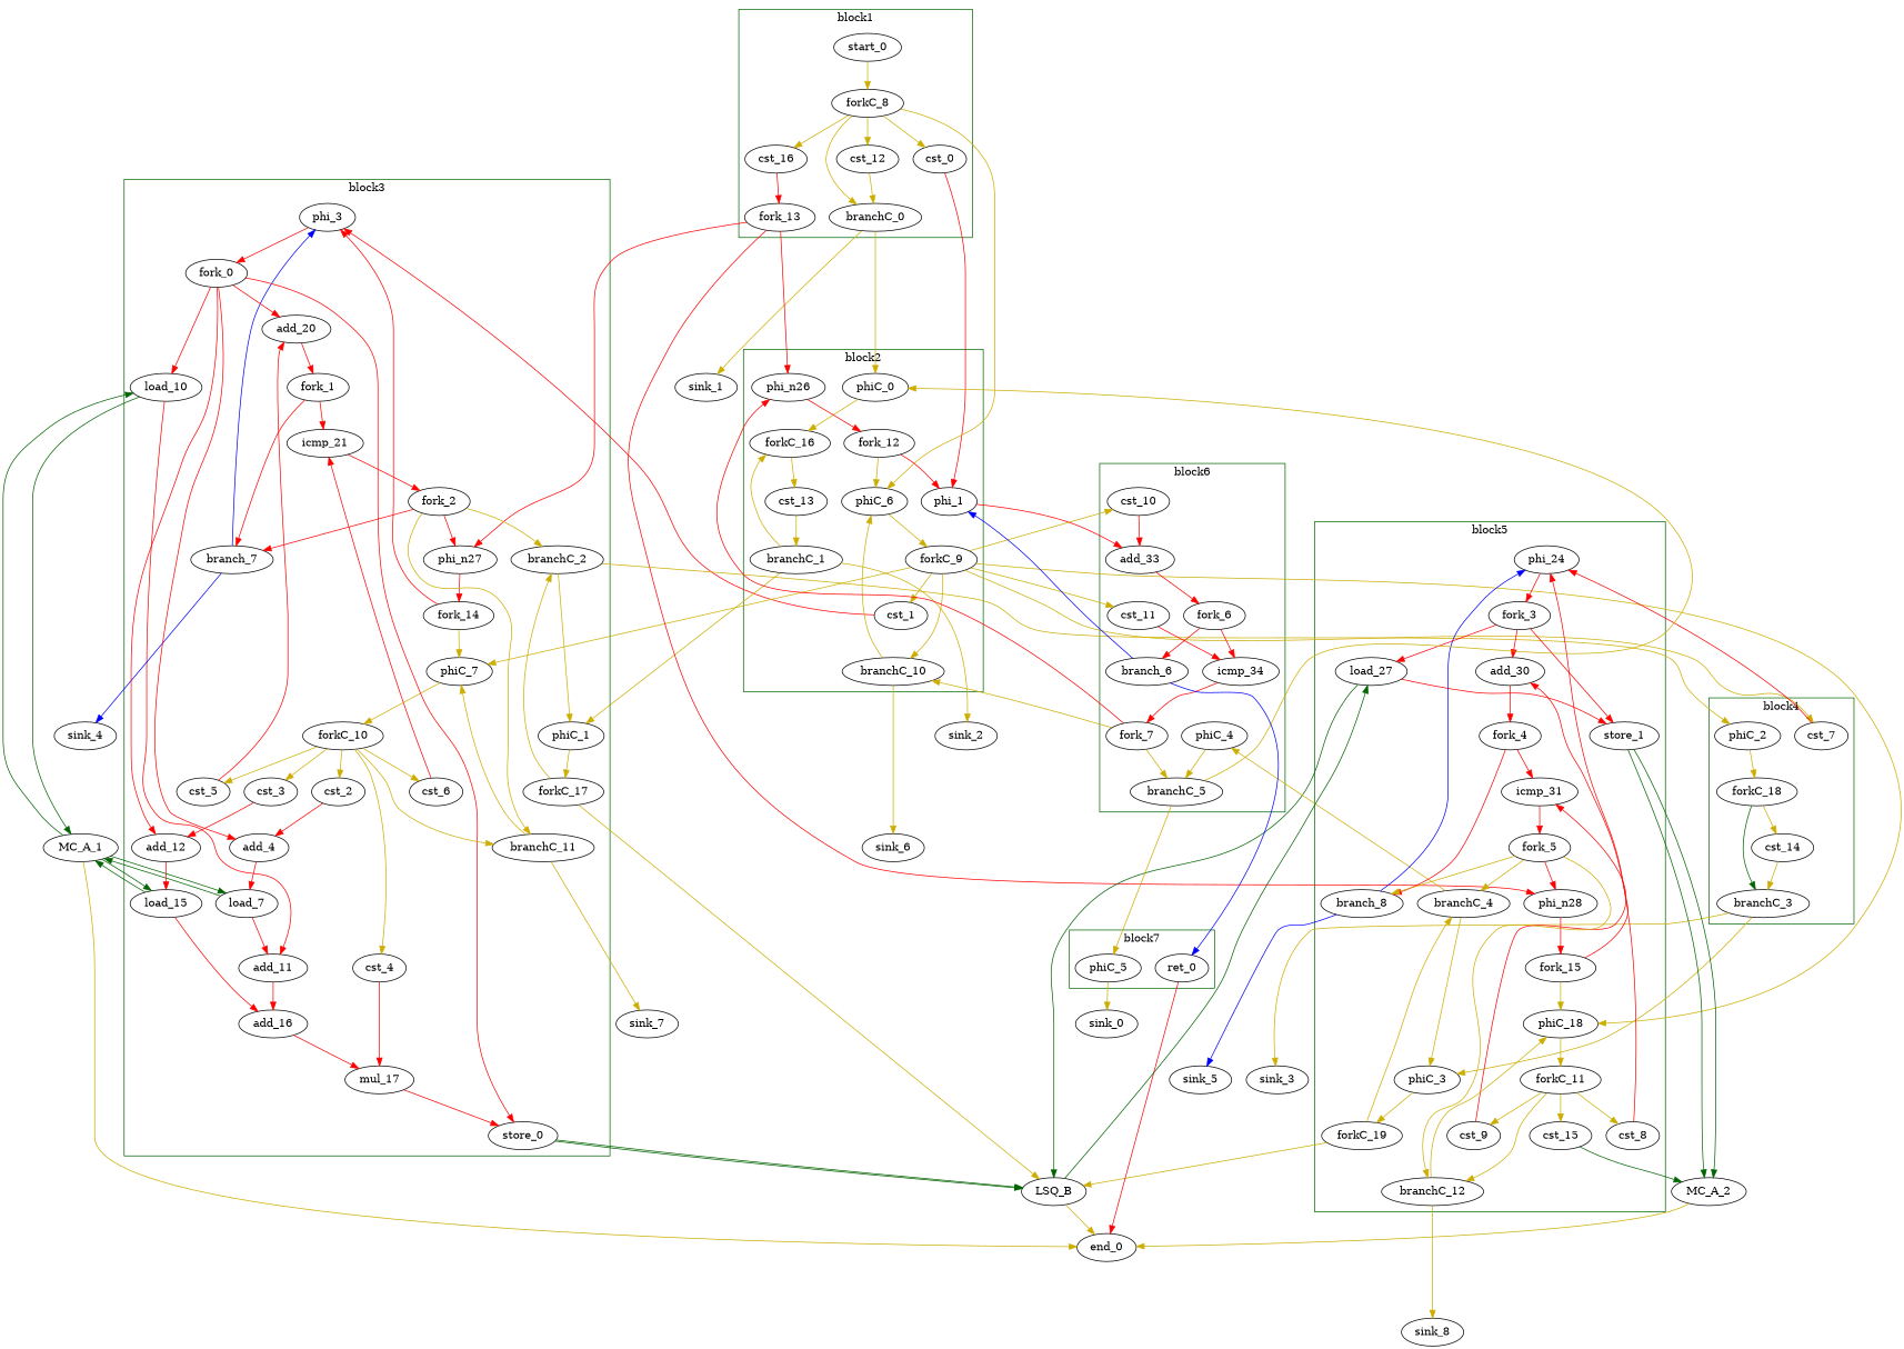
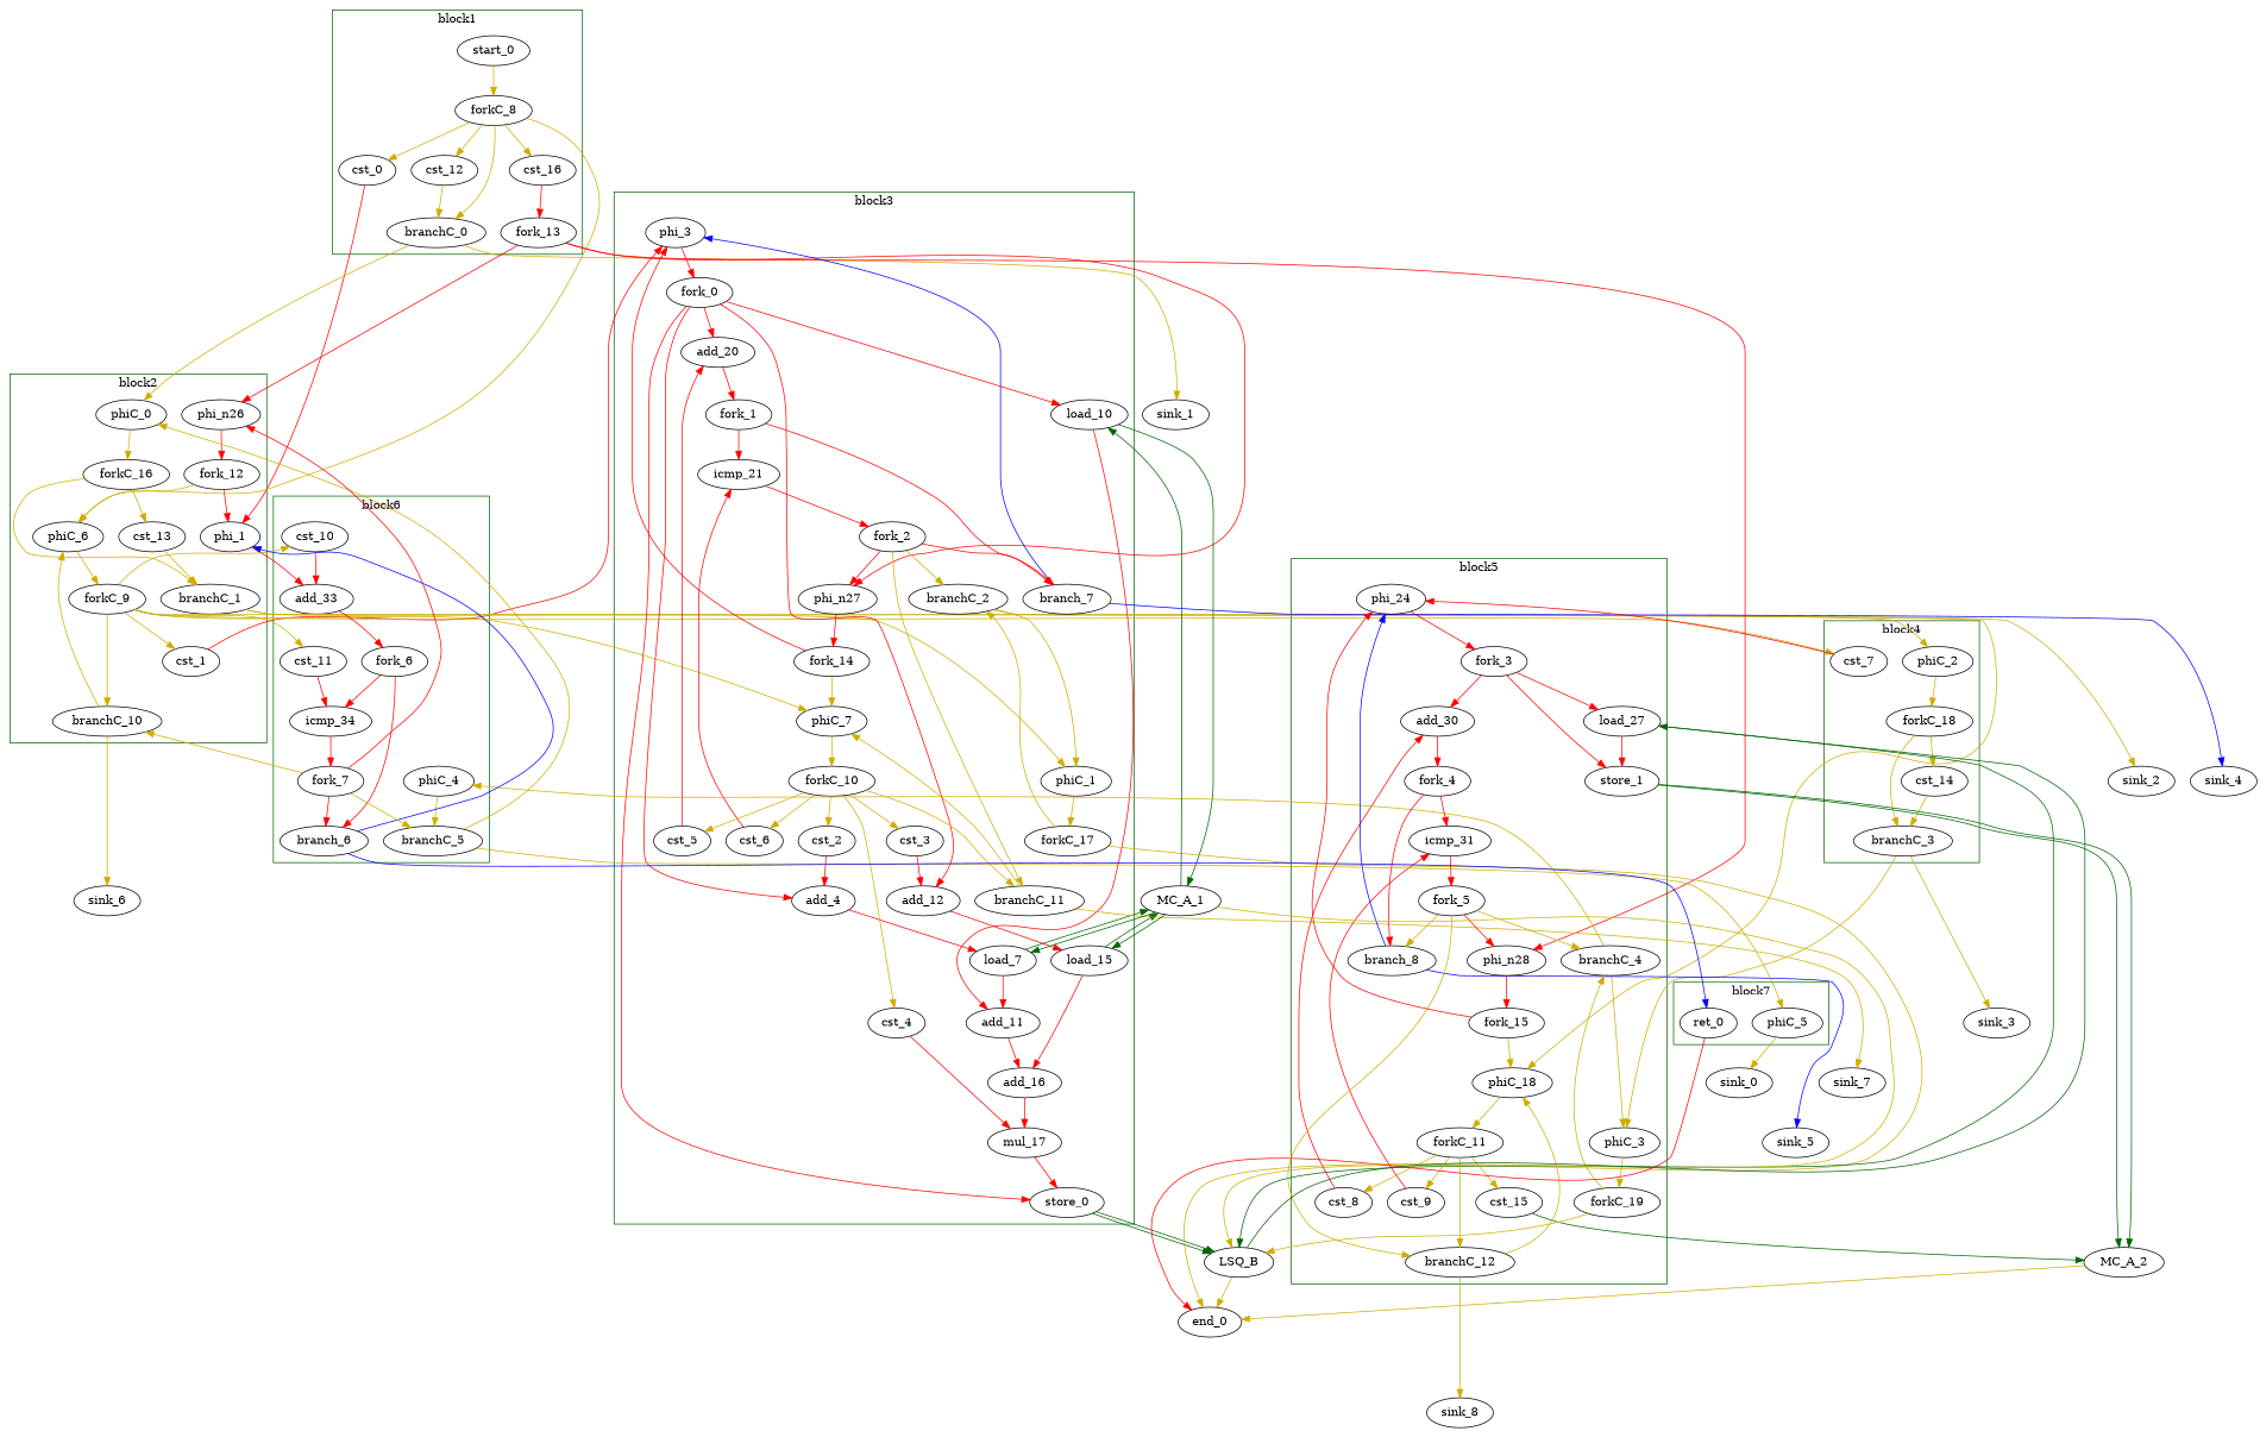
  digraph {
    splines=spline
    node [bbID=3 in="in1:32" out="out1:32" type=Fork]
    edge [color=gold3 from=out1 to=in1]
    phi_1 [bbID=2 delay=0.366 in="in1?:1 in2:32 in3:32 " type=Mux]
    cst_1 [bbID=2 type=Constant value="0x00000001"]
    phiC_0 [bbID=2 delay=0.166 in="in1:0 in2:0 " out="out1:0" type=Merge]
    branchC_1 [bbID=2 in="in1:0 in2?:1" out="out1+:0 out2-:0" type=Branch]
    cst_13 [bbID=2 type=Constant value="0x00000001"]
    phiC_6 [bbID=2 delay=0.166 in="in1?:1 in2:0 in3:0 " out="out1:0" type=Mux]
    phi_n26 [bbID=2 delay=0.366 in="in1:32 in2:32*i " type=Merge]
    branchC_10 [bbID=2 in="in1:0 in2?:1*i" out="out1+:0 out2-:0" type=Branch]
    forkC_9 [bbID=2 in="in1:0" out="out1:0 out2:0 out3:0 out4:0 out5:0 out6:0 out7:0 "]
    fork_12 [bbID=2 out="out1:32 out2:32 "]
    forkC_16 [bbID=2 in="in1:0" out="out1:0 out2:0 "]
    cst_0 [bbID=1 type=Constant value="0x00000000"]
    start_0 [bbID=1 control=true in="in1:0" out="out1:0" type=Entry]
    branchC_0 [bbID=1 in="in1:0 in2?:1" out="out1+:0 out2-:0" type=Branch]
    cst_12 [bbID=1 type=Constant value="0x00000001"]
    cst_16 [bbID=1 type=Constant value="0x00000001"]
    forkC_8 [bbID=1 in="in1:0" out="out1:0 out2:0 out3:0 out4:0 out5:0 "]
    fork_13 [bbID=1 out="out1:32 out2:32 out3:32 "]
    phi_3 [delay=0.366 in="in1?:1 in2:32 in3:32 " type=Mux]
    cst_2 [type=Constant value="0xFFFFFFFF"]
    add_4 [II=1 delay=1.693 in="in1:32 in2:32 " latency=0 op=add_op out="out1:32 " type=Operator]
    load_7 [II=1 delay=0.000 in="in1:32 in2:32" latency=2 offset=0 op=mc_load_op out="out1:32 out2:32 " portId=0 type=Operator]
    load_10 [II=1 delay=0.000 in="in1:32 in2:32" latency=2 offset=0 op=mc_load_op out="out1:32 out2:32 " portId=1 type=Operator]
    add_11 [II=1 delay=1.693 in="in1:32 in2:32 " latency=0 op=add_op out="out1:32 " type=Operator]
    cst_3 [type=Constant value="0x00000001"]
    add_12 [II=1 delay=1.693 in="in1:32 in2:32 " latency=0 op=add_op out="out1:32 " type=Operator]
    load_15 [II=1 delay=0.000 in="in1:32 in2:32" latency=2 offset=0 op=mc_load_op out="out1:32 out2:32 " portId=2 type=Operator]
    add_16 [II=1 delay=1.693 in="in1:32 in2:32 " latency=0 op=add_op out="out1:32 " type=Operator]
    cst_4 [type=Constant value="0x00000003"]
    mul_17 [II=1 delay=0.000 in="in1:32 in2:32 " latency=4 op=mul_op out="out1:32 " type=Operator]
    store_0 [II=1 delay=0.000 in="in1:32 in2:32 " latency=0 offset=0 op=lsq_store_op out="out1:32 out2:32" portId=0 type=Operator]
    cst_5 [type=Constant value="0x00000001"]
    add_20 [II=1 delay=1.693 in="in1:32 in2:32 " latency=0 op=add_op out="out1:32 " type=Operator]
    cst_6 [type=Constant value="0x00000063"]
    icmp_21 [II=1 delay=1.530 in="in1:32 in2:32 " latency=0 op=icmp_ult_op out="out1:1 " type=Operator]
    phiC_1 [delay=0.166 in="in1:0 in2:0 " out="out1:0" type=Merge]
    branchC_2 [in="in1:0 in2?:1" out="out1+:0 out2-:0" type=Branch]
    phiC_7 [delay=0.166 in="in1?:1 in2:0 in3:0 " out="out1:0" type=Mux]
    branch_7 [in="in1:32 in2?:1*i" out="out1+:32 out2-:32" type=Branch]
    phi_n27 [delay=0.366 in="in1:32 in2:32*i " type=Merge]
    branchC_11 [in="in1:0 in2?:1*i" out="out1+:0 out2-:0" type=Branch]
    fork_0 [out="out1:32 out2:32 out3:32 out4:32 out5:32 "]
    fork_1 [out="out1:32 out2:32 "]
    fork_2 [out="out1:32 out2:32 out3:32 out4:32 "]
    forkC_10 [in="in1:0" out="out1:0 out2:0 out3:0 out4:0 out5:0 out6:0 "]
    fork_14 [out="out1:32 out2:32 "]
    forkC_17 [in="in1:0" out="out1:0 out2:0 "]
    cst_7 [bbID=4 type=Constant value="0x00000001"]
    phiC_2 [bbID=4 delay=0.166 in="in1:0 " out="out1:0" type=Merge]
    branchC_3 [bbID=4 in="in1:0 in2?:1" out="out1+:0 out2-:0" type=Branch]
    cst_14 [bbID=4 type=Constant value="0x00000001"]
    forkC_18 [bbID=4 in="in1:0" out="out1:0 out2:0 "]
    phi_24 [bbID=5 delay=0.366 in="in1?:1 in2:32 in3:32 " type=Mux]
    load_27 [II=1 bbID=5 delay=0.000 in="in1:32 in2:32" latency=5 offset=0 op=lsq_load_op out="out1:32 out2:32 " portId=0 type=Operator]
    store_1 [II=1 bbID=5 delay=0.000 in="in1:32 in2:32 " latency=0 offset=0 op=mc_store_op out="out1:32 out2:32" portId=0 type=Operator]
    cst_8 [bbID=5 type=Constant value="0x00000001"]
    add_30 [II=1 bbID=5 delay=1.693 in="in1:32 in2:32 " latency=0 op=add_op out="out1:32 " type=Operator]
    cst_9 [bbID=5 type=Constant value="0x00000063"]
    icmp_31 [II=1 bbID=5 delay=1.530 in="in1:32 in2:32 " latency=0 op=icmp_ult_op out="out1:1 " type=Operator]
    phiC_3 [bbID=5 delay=0.166 in="in1:0 in2:0 " out="out1:0" type=Merge]
    branchC_4 [bbID=5 in="in1:0 in2?:1" out="out1+:0 out2-:0" type=Branch]
    cst_15 [bbID=5 type=Constant value="0x00000001"]
    phiC_18 [bbID=5 delay=0.166 in="in1?:1 in2:0 in3:0 " out="out1:0" type=Mux]
    branch_8 [bbID=5 in="in1:32 in2?:1*i" out="out1+:32 out2-:32" type=Branch]
    phi_n28 [bbID=5 delay=0.366 in="in1:32 in2:32*i " type=Merge]
    branchC_12 [bbID=5 in="in1:0 in2?:1*i" out="out1+:0 out2-:0" type=Branch]
    fork_3 [bbID=5 out="out1:32 out2:32 out3:32 "]
    fork_4 [bbID=5 out="out1:32 out2:32 "]
    fork_5 [bbID=5 out="out1:32 out2:32 out3:32 out4:32 "]
    forkC_11 [bbID=5 in="in1:0" out="out1:0 out2:0 out3:0 out4:0 "]
    fork_15 [bbID=5 out="out1:32 out2:32 "]
    forkC_19 [bbID=5 in="in1:0" out="out1:0 out2:0 "]
    cst_10 [bbID=6 type=Constant value="0x00000001"]
    add_33 [II=1 bbID=6 delay=1.693 in="in1:32 in2:32 " latency=0 op=add_op out="out1:32 " type=Operator]
    cst_11 [bbID=6 type=Constant value="0x00000003"]
    icmp_34 [II=1 bbID=6 delay=1.530 in="in1:32 in2:32 " latency=0 op=icmp_ult_op out="out1:1 " type=Operator]
    phiC_4 [bbID=6 delay=0.166 in="in1:0 " out="out1:0" type=Merge]
    branchC_5 [bbID=6 in="in1:0 in2?:1" out="out1+:0 out2-:0" type=Branch]
    branch_6 [bbID=6 in="in1:32 in2?:1*i" out="out1+:32 out2-:32" type=Branch]
    fork_6 [bbID=6 out="out1:32 out2:32 "]
    fork_7 [bbID=6 out="out1:32 out2:32 out3:32 out4:32 "]
    ret_0 [II=1 bbID=7 delay=0.000 in="in1:32 " latency=0 op=ret_op out="out1:32 " type=Operator]
    phiC_5 [bbID=7 delay=0.166 in="in1:0 " out="out1:0" type=Merge]
    sink_1 [bbID=0 in="in1:0" type=Sink out=""]
    sink_2 [bbID=0 in="in1:0" type=Sink out=""]
    sink_6 [bbID=0 in="in1:0" type=Sink out=""]
    MC_A_1 [bbID=0 bbcount=0 in="in1:32*l0a in2:32*l1a in3:32*l2a " ldcount=3 memory=A_1 out="out1:32*l0d out2:32*l1d out3:32*l2d out4:0*e " stcount=0 type=MC]
    LSQ_B [bbID=0 bbcount=2 fifoDepth=16 in="in1:0*c0 in2:0*c1 in3:32*s0a in4:32*s0d in5:32*l0a " ldcount=1 loadOffsets="{{0;0;0;0;0;0;0;0;0;0;0;0;0;0;0;0};{0;0;0;0;0;0;0;0;0;0;0;0;0;0;0;0}}" loadPorts="{{0;0;0;0;0;0;0;0;0;0;0;0;0;0;0;0};{0;0;0;0;0;0;0;0;0;0;0;0;0;0;0;0}}" memory=B numLoads="{0; 1}" numStores="{1; 0}" out="out1:32*l0d out2:0*e " stcount=1 storeOffsets="{{0;0;0;0;0;0;0;0;0;0;0;0;0;0;0;0};{0;0;0;0;0;0;0;0;0;0;0;0;0;0;0;0}}" storePorts="{{0;0;0;0;0;0;0;0;0;0;0;0;0;0;0;0};{0;0;0;0;0;0;0;0;0;0;0;0;0;0;0;0}}" type=LSQ]
    sink_4 [bbID=0 type=Sink out=""]
    sink_7 [bbID=0 in="in1:0" type=Sink out=""]
    sink_3 [bbID=0 in="in1:0" type=Sink out=""]
    MC_A_2 [bbID=0 bbcount=1 in="in1:32*c0 in2:32*s0a in3:32*s0d " ldcount=0 memory=A_2 out="out1:0*e " stcount=1 type=MC]
    sink_5 [bbID=0 type=Sink out=""]
    sink_8 [bbID=0 in="in1:0" type=Sink out=""]
    end_0 [bbID=0 in="in1:0*e in2:0*e in3:0*e in4:32 " type=Exit]
    sink_0 [bbID=0 in="in1:0" type=Sink out=""]
    subgraph cluster_1 {
      color=darkgreen
      label=block2
      phi_1
      cst_1
      phiC_0
      branchC_1
      cst_13
      phiC_6
      phi_n26
      branchC_10
      forkC_9
      fork_12
      forkC_16
    }
    subgraph cluster_2 {
      color=darkgreen
      label=block3
      phi_3
      cst_2
      add_4
      load_7
      load_10
      add_11
      cst_3
      add_12
      load_15
      add_16
      cst_4
      mul_17
      store_0
      cst_5
      add_20
      cst_6
      icmp_21
      phiC_1
      branchC_2
      phiC_7
      branch_7
      phi_n27
      branchC_11
      fork_0
      fork_1
      fork_2
      forkC_10
      fork_14
      forkC_17
    }
    subgraph cluster_3 {
      color=darkgreen
      label=block1
      cst_0
      start_0
      branchC_0
      cst_12
      cst_16
      forkC_8
      fork_13
    }
    subgraph cluster_4 {
      color=darkgreen
      label=block4
      cst_7
      phiC_2
      branchC_3
      cst_14
      forkC_18
    }
    subgraph cluster_5 {
      color=darkgreen
      label=block5
      phi_24
      load_27
      store_1
      cst_8
      add_30
      cst_9
      icmp_31
      phiC_3
      branchC_4
      cst_15
      phiC_18
      branch_8
      phi_n28
      branchC_12
      fork_3
      fork_4
      fork_5
      forkC_11
      fork_15
      forkC_19
    }
    subgraph cluster_6 {
      color=darkgreen
      label=block6
      cst_10
      add_33
      cst_11
      icmp_34
      phiC_4
      branchC_5
      branch_6
      fork_6
      fork_7
    }
    subgraph cluster_7 {
      color=darkgreen
      label=block7
      ret_0
      phiC_5
    }
    phi_1 -> add_33 [color=red]
    cst_1 -> phi_3 [color=red to=in3]
    phiC_0 -> forkC_16
    branchC_1 -> phiC_1 [minlen=3]
    branchC_1 -> sink_2 [from=out2 minlen=3]
    cst_13 -> branchC_1 [to=in2]
    phiC_6 -> forkC_9
    phi_n26 -> fork_12 [color=red]
    branchC_10 -> phiC_6 [from=out2 minlen=3 to=in2]
    branchC_10 -> sink_6 [minlen=3]
    forkC_9 -> cst_1
    forkC_9 -> branchC_10 [from=out2]
    forkC_9 -> phiC_7 [from=out3 to=in3]
    forkC_9 -> cst_7 [from=out4]
    forkC_9 -> phiC_18 [from=out5 to=in3]
    forkC_9 -> cst_10 [from=out6]
    forkC_9 -> cst_11 [from=out7]
    fork_12 -> phi_1 [color=red]
    fork_12 -> phiC_6 [from=out2]
-   branchC_1 -> forkC_16
+   forkC_16 -> branchC_1
    forkC_16 -> cst_13 [from=out2]
    cst_0 -> phi_1 [color=red to=in3]
    start_0 -> forkC_8
    branchC_0 -> phiC_0 [minlen=3]
    branchC_0 -> sink_1 [from=out2 minlen=3]
    cst_12 -> branchC_0 [to=in2]
    cst_16 -> fork_13 [color=red]
    forkC_8 -> phiC_6 [from=out2 to=in3]
    forkC_8 -> cst_0
    forkC_8 -> branchC_0 [from=out4]
    forkC_8 -> cst_12 [from=out5]
    forkC_8 -> cst_16 [from=out3]
    fork_13 -> phi_n26 [color=red]
    fork_13 -> phi_n27 [color=red from=out2]
    fork_13 -> phi_n28 [color=red from=out3]
    phi_3 -> fork_0 [color=red]
    cst_2 -> add_4 [color=red to=in2]
    add_4 -> load_7 [color=red to=in2]
    load_7 -> add_11 [color=red]
    load_7 -> MC_A_1 [color=darkgreen from=out2 mem_address=true]
    load_10 -> add_11 [color=red to=in2]
    load_10 -> MC_A_1 [color=darkgreen from=out2 mem_address=true to=in2]
    add_11 -> add_16 [color=red]
    cst_3 -> add_12 [color=red to=in2]
    add_12 -> load_15 [color=red to=in2]
    load_15 -> add_16 [color=red to=in2]
    load_15 -> MC_A_1 [color=darkgreen from=out2 mem_address=true to=in3]
    add_16 -> mul_17 [color=red]
    cst_4 -> mul_17 [color=red to=in2]
    mul_17 -> store_0 [color=red]
    store_0 -> LSQ_B [color=darkgreen from=out2 mem_address=true to=in3]
    store_0 -> LSQ_B [color=darkgreen mem_address=false to=in4]
    cst_5 -> add_20 [color=red to=in2]
    add_20 -> fork_1 [color=red]
    cst_6 -> icmp_21 [color=red to=in2]
    icmp_21 -> fork_2 [color=red]
    phiC_1 -> forkC_17
    branchC_2 -> phiC_1 [minlen=3 to=in2]
    branchC_2 -> phiC_2 [from=out2 minlen=3]
    phiC_7 -> forkC_10
    branch_7 -> phi_3 [color=blue from=out2 minlen=3 to=in2]
    branch_7 -> sink_4 [color=blue minlen=3]
    phi_n27 -> fork_14 [color=red]
    branchC_11 -> phiC_7 [from=out2 minlen=3 to=in2]
    branchC_11 -> sink_7 [minlen=3]
    fork_0 -> add_4 [color=red]
    fork_0 -> load_10 [color=red from=out4 to=in2]
    fork_0 -> add_12 [color=red from=out2]
    fork_0 -> store_0 [color=red from=out5 to=in2]
    fork_0 -> add_20 [color=red from=out3]
    fork_1 -> icmp_21 [color=red]
    fork_1 -> branch_7 [color=red from=out2]
    fork_2 -> branchC_2 [from=out4 to=in2]
    fork_2 -> branch_7 [color=red to=in2]
    fork_2 -> phi_n27 [color=red from=out2 to=in2]
    fork_2 -> branchC_11 [from=out3 to=in2]
    forkC_10 -> cst_2
    forkC_10 -> cst_3 [from=out3]
    forkC_10 -> cst_4 [from=out4]
    forkC_10 -> cst_5 [from=out5]
    forkC_10 -> cst_6 [from=out6]
    forkC_10 -> branchC_11 [from=out2]
    fork_14 -> phi_3 [color=red]
    fork_14 -> phiC_7 [from=out2]
    forkC_17 -> branchC_2
    forkC_17 -> LSQ_B [from=out2]
    cst_7 -> phi_24 [color=red to=in3]
    phiC_2 -> forkC_18
    branchC_3 -> phiC_3 [minlen=3]
    branchC_3 -> sink_3 [from=out2 minlen=3]
    cst_14 -> branchC_3 [to=in2]
-   forkC_18 -> branchC_3 [color=darkgreen]
+   forkC_18 -> branchC_3
    forkC_18 -> cst_14 [from=out2]
    phi_24 -> fork_3 [color=red]
    load_27 -> store_1 [color=red]
    load_27 -> LSQ_B [color=darkgreen from=out2 mem_address=true to=in5]
    store_1 -> MC_A_2 [color=darkgreen from=out2 mem_address=true to=in2]
    store_1 -> MC_A_2 [color=darkgreen mem_address=false to=in3]
    cst_8 -> add_30 [color=red to=in2]
    add_30 -> fork_4 [color=red]
    cst_9 -> icmp_31 [color=red to=in2]
    icmp_31 -> fork_5 [color=red]
    phiC_3 -> forkC_19
    branchC_4 -> phiC_3 [minlen=3 to=in2]
    branchC_4 -> phiC_4 [from=out2 minlen=3]
    cst_15 -> MC_A_2 [color=darkgreen]
    phiC_18 -> forkC_11
    branch_8 -> phi_24 [color=blue from=out2 minlen=3 to=in2]
    branch_8 -> sink_5 [color=blue minlen=3]
    phi_n28 -> fork_15 [color=red]
    branchC_12 -> phiC_18 [from=out2 minlen=3 to=in2]
    branchC_12 -> sink_8 [minlen=3]
    fork_3 -> load_27 [color=red from=out2 to=in2]
    fork_3 -> store_1 [color=red from=out3 to=in2]
    fork_3 -> add_30 [color=red]
    fork_4 -> icmp_31 [color=red]
    fork_4 -> branch_8 [color=red from=out2]
    fork_5 -> branchC_4 [from=out4 to=in2]
    fork_5 -> branch_8 [to=in2]
    fork_5 -> phi_n28 [color=red from=out2 to=in2]
    fork_5 -> branchC_12 [from=out3 to=in2]
    forkC_11 -> cst_8
    forkC_11 -> cst_9 [from=out3]
    forkC_11 -> cst_15 [from=out4]
    forkC_11 -> branchC_12 [from=out2]
    fork_15 -> phi_24 [color=red]
    fork_15 -> phiC_18 [from=out2]
    forkC_19 -> branchC_4
    forkC_19 -> LSQ_B [from=out2 to=in2]
    cst_10 -> add_33 [color=red to=in2]
    add_33 -> fork_6 [color=red]
    cst_11 -> icmp_34 [color=red to=in2]
    icmp_34 -> fork_7 [color=red]
    phiC_4 -> branchC_5
    branchC_5 -> phiC_0 [minlen=3 to=in2]
    branchC_5 -> phiC_5 [from=out2 minlen=3]
    branch_6 -> phi_1 [color=blue from=out2 minlen=3 to=in2]
    branch_6 -> ret_0 [color=blue minlen=3]
    fork_6 -> icmp_34 [color=red]
    fork_6 -> branch_6 [color=red from=out2]
    fork_7 -> phi_n26 [color=red from=out2 to=in2]
    fork_7 -> branchC_10 [from=out3 to=in2]
    fork_7 -> branchC_5 [from=out4 to=in2]
+   fork_7 -> branch_6 [color=red to=in2]
    ret_0 -> end_0 [color=red to=in4]
    phiC_5 -> sink_0
    MC_A_1 -> load_7 [color=darkgreen mem_address=false]
    MC_A_1 -> load_10 [color=darkgreen from=out2 mem_address=false]
    MC_A_1 -> load_15 [color=darkgreen from=out3 mem_address=false]
    MC_A_1 -> end_0 [from=out4 to=in2]
    LSQ_B -> load_27 [color=darkgreen mem_address=false]
    LSQ_B -> end_0 [from=out2]
    MC_A_2 -> end_0 [to=in3]
  }
